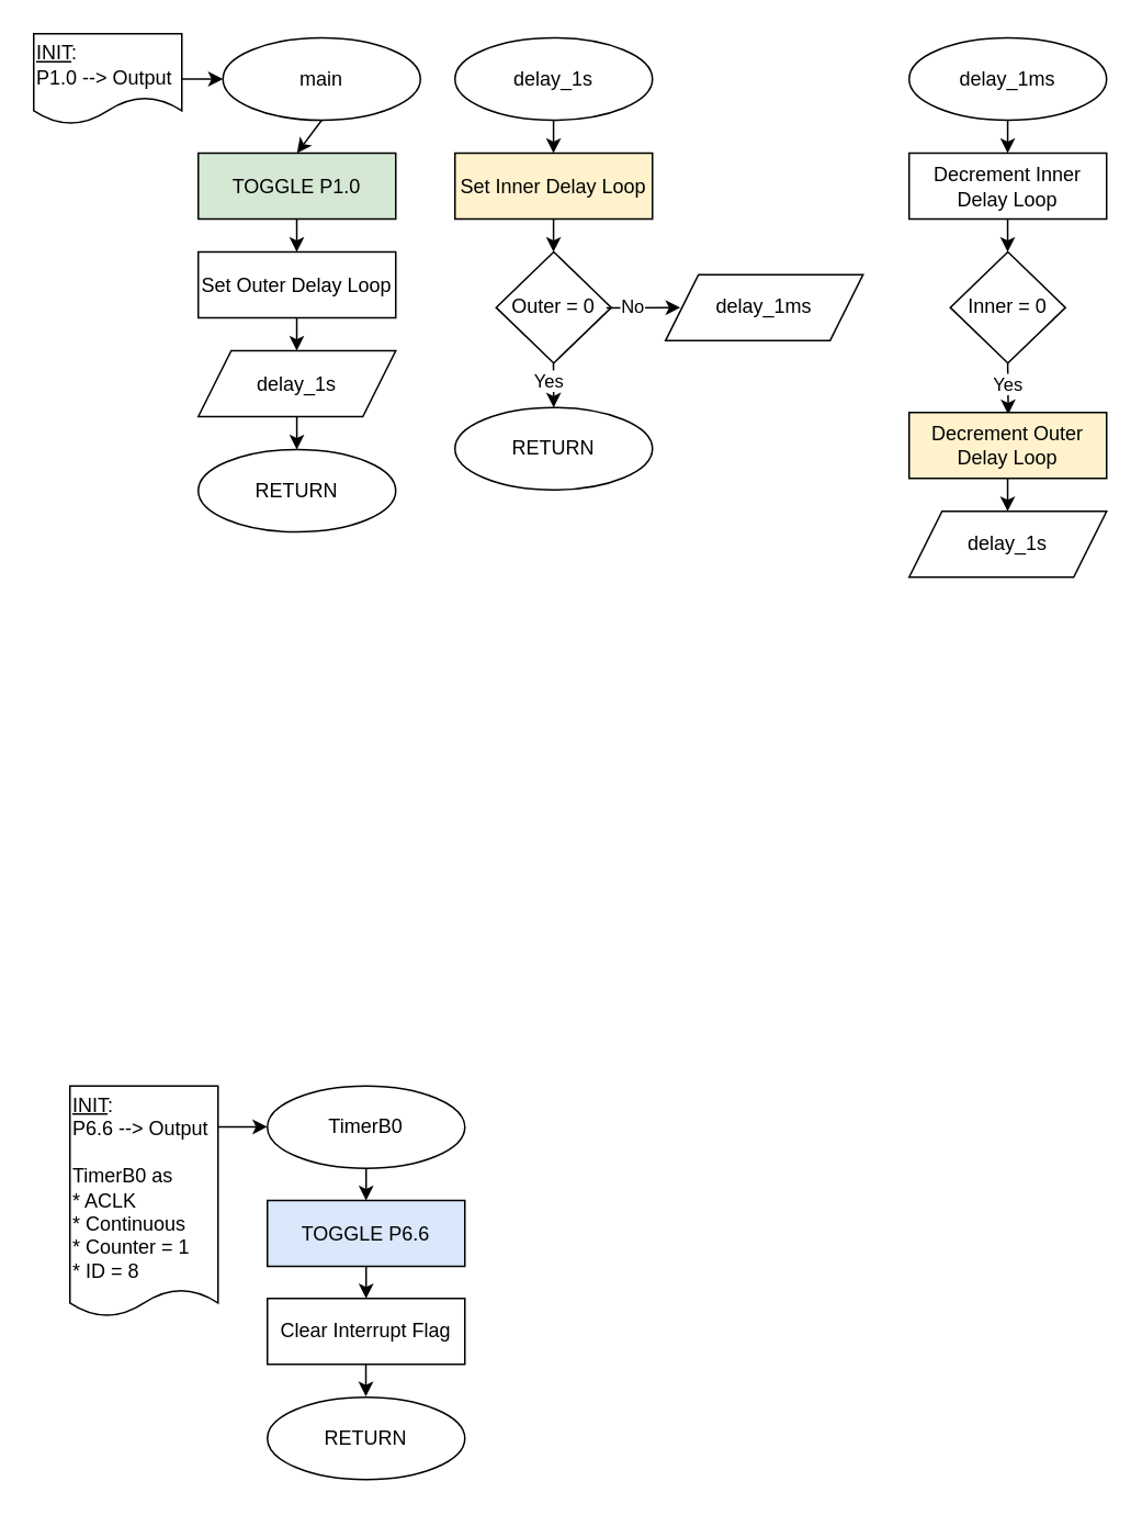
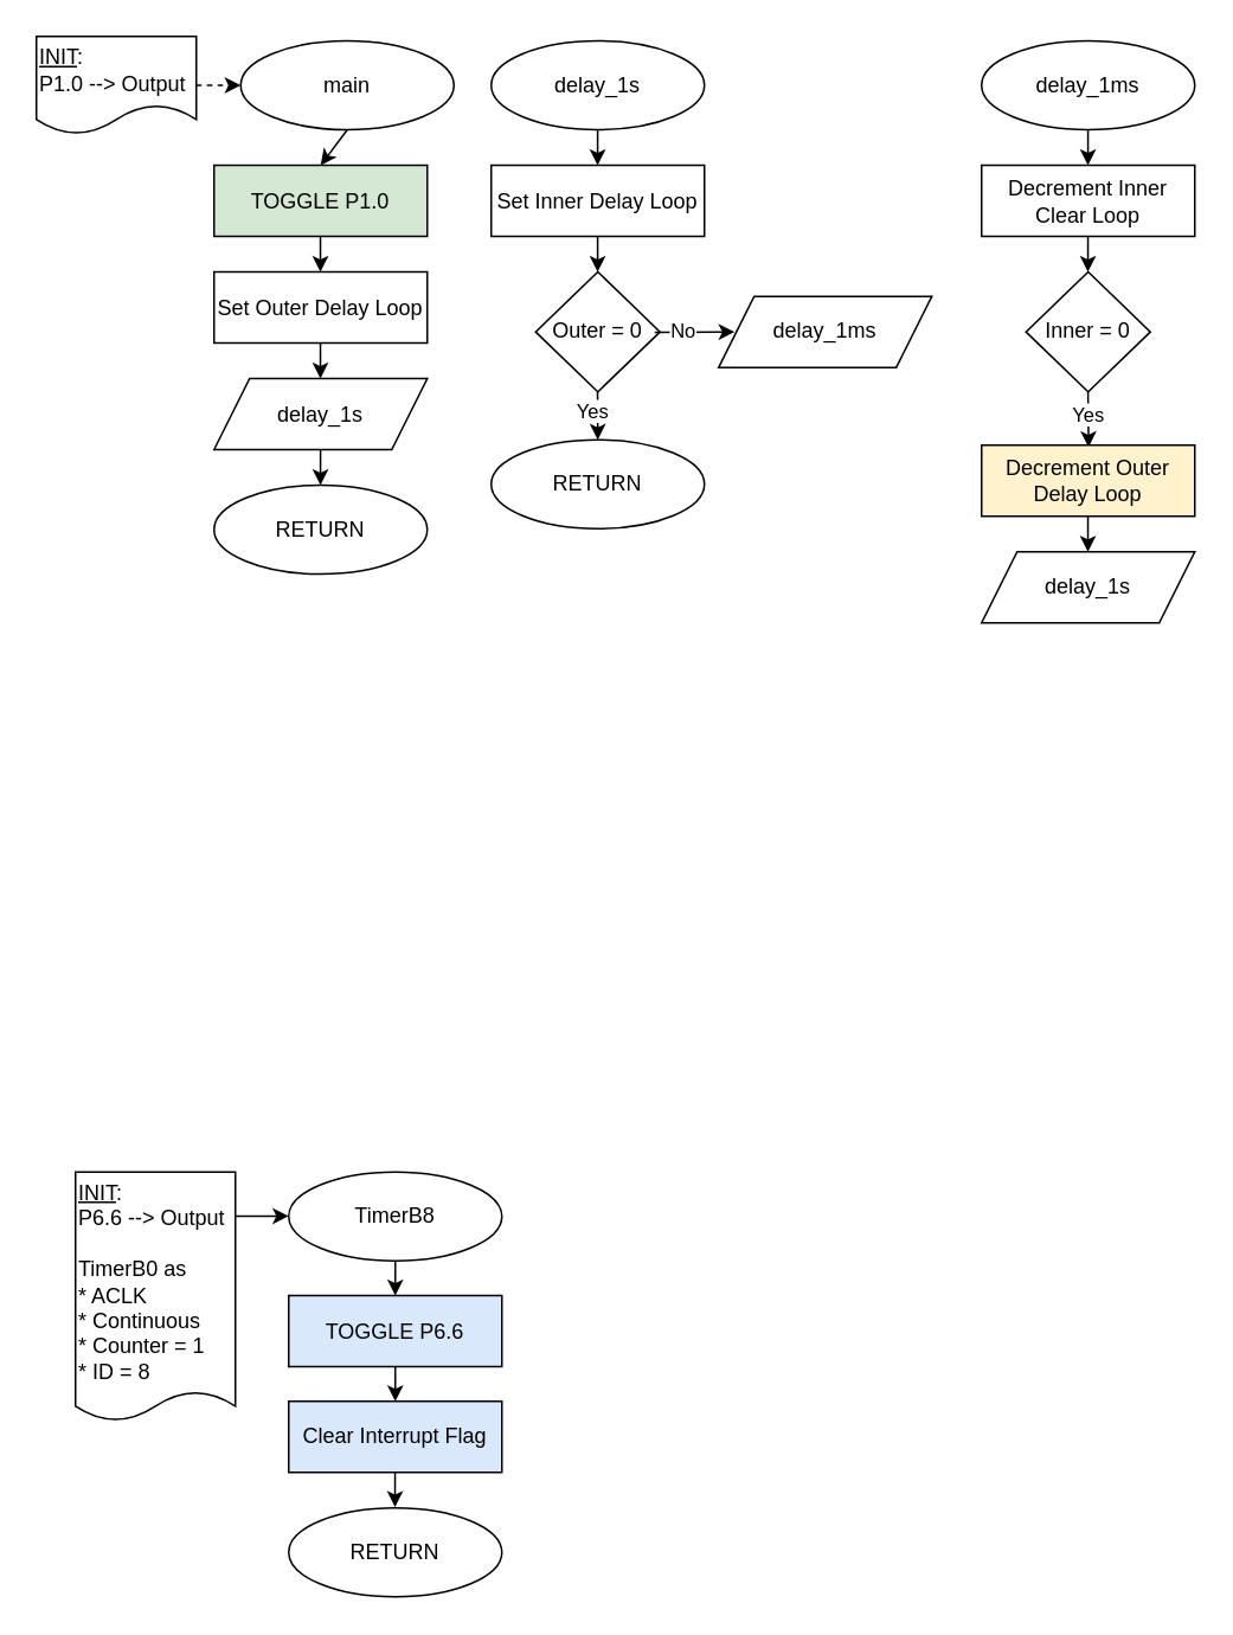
  <mxCell id="0" />
  <mxCell id="1" parent="0" />
  <mxCell id="2" value="&lt;u&gt;INIT&lt;/u&gt;:&lt;div&gt;P1.0 --&amp;gt; Output&amp;nbsp;&lt;/div&gt;" style="shape=document;whiteSpace=wrap;html=1;boundedLbl=1;align=left;" parent="1" vertex="1"><mxGeometry x="20" y="20" width="90" height="55" as="geometry" /></mxCell>
  <mxCell id="3" value="main" style="ellipse;whiteSpace=wrap;html=1;" parent="1" vertex="1"><mxGeometry x="135" y="22.5" width="120" height="50" as="geometry" /></mxCell>
- <mxCell id="4" value="" style="endArrow=classic;html=1;rounded=0;exitX=1;exitY=0.5;exitDx=0;exitDy=0;entryX=0;entryY=0.5;entryDx=0;entryDy=0;" parent="1" source="2" target="3" edge="1"><mxGeometry width="50" height="50" relative="1" as="geometry"><mxPoint x="110" y="312.5" as="sourcePoint" /><mxPoint x="110" y="62.5" as="targetPoint" /><Array as="points" /></mxGeometry></mxCell>
+ <mxCell id="4" value="" style="endArrow=classic;html=1;rounded=0;exitX=1;exitY=0.5;exitDx=0;exitDy=0;entryX=0;entryY=0.5;entryDx=0;entryDy=0;dashed=1;" parent="1" source="2" target="3" edge="1"><mxGeometry width="50" height="50" relative="1" as="geometry"><mxPoint x="110" y="312.5" as="sourcePoint" /><mxPoint x="110" y="62.5" as="targetPoint" /><Array as="points" /></mxGeometry></mxCell>
  <mxCell id="5" value="TOGGLE P1.0" style="rounded=0;whiteSpace=wrap;html=1;fillColor=#d5e8d4;" parent="1" vertex="1"><mxGeometry x="120" y="92.5" width="120" height="40" as="geometry" /></mxCell>
  <mxCell id="6" value="Set Outer Delay Loop" style="rounded=0;whiteSpace=wrap;html=1;" parent="1" vertex="1"><mxGeometry x="120" y="152.5" width="120" height="40" as="geometry" /></mxCell>
  <mxCell id="7" value="RETURN" style="ellipse;whiteSpace=wrap;html=1;" parent="1" vertex="1"><mxGeometry x="120" y="272.5" width="120" height="50" as="geometry" /></mxCell>
  <mxCell id="8" value="" style="endArrow=classic;html=1;rounded=0;exitX=0.5;exitY=1;exitDx=0;exitDy=0;" parent="1" source="3" edge="1"><mxGeometry width="50" height="50" relative="1" as="geometry"><mxPoint x="120" y="222.5" as="sourcePoint" /><mxPoint x="180" y="92.5" as="targetPoint" /></mxGeometry></mxCell>
  <mxCell id="9" value="" style="endArrow=classic;html=1;rounded=0;exitX=0.5;exitY=1;exitDx=0;exitDy=0;" parent="1" edge="1"><mxGeometry width="50" height="50" relative="1" as="geometry"><mxPoint x="179.85" y="132.5" as="sourcePoint" /><mxPoint x="179.85" y="152.5" as="targetPoint" /></mxGeometry></mxCell>
  <mxCell id="10" value="" style="endArrow=classic;html=1;rounded=0;exitX=0.5;exitY=1;exitDx=0;exitDy=0;" parent="1" edge="1"><mxGeometry width="50" height="50" relative="1" as="geometry"><mxPoint x="179.85" y="192.5" as="sourcePoint" /><mxPoint x="179.85" y="212.5" as="targetPoint" /></mxGeometry></mxCell>
  <mxCell id="11" value="" style="endArrow=classic;html=1;rounded=0;exitX=0.5;exitY=1;exitDx=0;exitDy=0;" parent="1" edge="1"><mxGeometry width="50" height="50" relative="1" as="geometry"><mxPoint x="179.89" y="252.5" as="sourcePoint" /><mxPoint x="179.89" y="272.5" as="targetPoint" /></mxGeometry></mxCell>
  <mxCell id="12" value="delay_1s" style="ellipse;whiteSpace=wrap;html=1;" parent="1" vertex="1"><mxGeometry x="276" y="22.5" width="120" height="50" as="geometry" /></mxCell>
- <mxCell id="13" value="Set Inner Delay Loop" style="rounded=0;whiteSpace=wrap;html=1;fillColor=#fff2cc;" parent="1" vertex="1"><mxGeometry x="276" y="92.5" width="120" height="40" as="geometry" /></mxCell>
+ <mxCell id="13" value="Set Inner Delay Loop" style="rounded=0;whiteSpace=wrap;html=1;" parent="1" vertex="1"><mxGeometry x="276" y="92.5" width="120" height="40" as="geometry" /></mxCell>
  <mxCell id="14" value="&lt;u&gt;INIT&lt;/u&gt;:&lt;div&gt;P6.6 --&amp;gt; Output&lt;/div&gt;&lt;div&gt;&lt;br&gt;&lt;/div&gt;&lt;div&gt;TimerB0 as&lt;/div&gt;&lt;div&gt;* ACLK&lt;/div&gt;&lt;div&gt;* Continuous&lt;/div&gt;&lt;div&gt;* Counter = 1&lt;/div&gt;&lt;div&gt;* ID = 8&lt;/div&gt;" style="shape=document;whiteSpace=wrap;html=1;boundedLbl=1;align=left;size=0.118;" parent="1" vertex="1"><mxGeometry x="42" y="659" width="90" height="140" as="geometry" /></mxCell>
- <mxCell id="15" value="TimerB0" style="ellipse;whiteSpace=wrap;html=1;" parent="1" vertex="1"><mxGeometry x="162" y="659" width="120" height="50" as="geometry" /></mxCell>
+ <mxCell id="15" value="TimerB8" style="ellipse;whiteSpace=wrap;html=1;" parent="1" vertex="1"><mxGeometry x="162" y="659" width="120" height="50" as="geometry" /></mxCell>
  <mxCell id="16" value="" style="endArrow=classic;html=1;rounded=0;exitX=0.5;exitY=1;exitDx=0;exitDy=0;" parent="1" edge="1"><mxGeometry width="50" height="50" relative="1" as="geometry"><mxPoint x="335.89" y="72.5" as="sourcePoint" /><mxPoint x="335.89" y="92.5" as="targetPoint" /></mxGeometry></mxCell>
  <mxCell id="17" value="delay_1s" style="shape=parallelogram;perimeter=parallelogramPerimeter;whiteSpace=wrap;html=1;fixedSize=1;" parent="1" vertex="1"><mxGeometry x="120" y="212.5" width="120" height="40" as="geometry" /></mxCell>
  <mxCell id="18" value="delay_1ms" style="ellipse;whiteSpace=wrap;html=1;" parent="1" vertex="1"><mxGeometry x="552" y="22.5" width="120" height="50" as="geometry" /></mxCell>
  <mxCell id="19" value="" style="endArrow=classic;html=1;rounded=0;exitX=0.5;exitY=1;exitDx=0;exitDy=0;" parent="1" edge="1"><mxGeometry width="50" height="50" relative="1" as="geometry"><mxPoint x="611.89" y="72.5" as="sourcePoint" /><mxPoint x="611.89" y="92.5" as="targetPoint" /></mxGeometry></mxCell>
- <mxCell id="20" value="Decrement Inner Delay Loop" style="rounded=0;whiteSpace=wrap;html=1;" parent="1" vertex="1"><mxGeometry x="552" y="92.5" width="120" height="40" as="geometry" /></mxCell>
+ <mxCell id="20" value="Decrement Inner Clear Loop" style="rounded=0;whiteSpace=wrap;html=1;" parent="1" vertex="1"><mxGeometry x="552" y="92.5" width="120" height="40" as="geometry" /></mxCell>
  <mxCell id="21" value="" style="endArrow=classic;html=1;rounded=0;exitX=0.5;exitY=1;exitDx=0;exitDy=0;" parent="1" edge="1"><mxGeometry width="50" height="50" relative="1" as="geometry"><mxPoint x="611.87" y="132.5" as="sourcePoint" /><mxPoint x="611.87" y="152.5" as="targetPoint" /></mxGeometry></mxCell>
  <mxCell id="22" value="Inner = 0" style="rhombus;whiteSpace=wrap;html=1;" parent="1" vertex="1"><mxGeometry x="577" y="152.5" width="70" height="67.5" as="geometry" /></mxCell>
  <mxCell id="23" value="" style="endArrow=classic;html=1;rounded=0;exitX=0.5;exitY=1;exitDx=0;exitDy=0;entryX=0.502;entryY=0.029;entryDx=0;entryDy=0;entryPerimeter=0;" parent="1" target="25" edge="1"><mxGeometry width="50" height="50" relative="1" as="geometry"><mxPoint x="611.89" y="220" as="sourcePoint" /><mxPoint x="611.89" y="240" as="targetPoint" /></mxGeometry></mxCell>
  <mxCell id="24" value="Yes" style="edgeLabel;html=1;align=center;verticalAlign=middle;resizable=0;points=[];" parent="23" vertex="1" connectable="0"><mxGeometry x="-0.255" y="-1" relative="1" as="geometry"><mxPoint as="offset" /></mxGeometry></mxCell>
  <mxCell id="25" value="Decrement Outer Delay Loop" style="rounded=0;whiteSpace=wrap;html=1;fillColor=#fff2cc;" parent="1" vertex="1"><mxGeometry x="552" y="250" width="120" height="40" as="geometry" /></mxCell>
  <mxCell id="26" value="" style="endArrow=classic;html=1;rounded=0;exitX=0.5;exitY=1;exitDx=0;exitDy=0;" parent="1" edge="1"><mxGeometry width="50" height="50" relative="1" as="geometry"><mxPoint x="611.86" y="290" as="sourcePoint" /><mxPoint x="611.86" y="310" as="targetPoint" /></mxGeometry></mxCell>
  <mxCell id="27" value="delay_1s" style="shape=parallelogram;perimeter=parallelogramPerimeter;whiteSpace=wrap;html=1;fixedSize=1;" parent="1" vertex="1"><mxGeometry x="552" y="310" width="120" height="40" as="geometry" /></mxCell>
  <mxCell id="28" value="" style="endArrow=classic;html=1;rounded=0;exitX=1;exitY=0.5;exitDx=0;exitDy=0;entryX=0;entryY=0.5;entryDx=0;entryDy=0;" parent="1" edge="1"><mxGeometry width="50" height="50" relative="1" as="geometry"><mxPoint x="132" y="683.8" as="sourcePoint" /><mxPoint x="162" y="683.8" as="targetPoint" /><Array as="points" /></mxGeometry></mxCell>
  <mxCell id="29" value="TOGGLE P6.6" style="rounded=0;whiteSpace=wrap;html=1;fillColor=#dae8fc;" parent="1" vertex="1"><mxGeometry x="162" y="728.5" width="120" height="40" as="geometry" /></mxCell>
  <mxCell id="30" value="" style="endArrow=classic;html=1;rounded=0;exitX=0.5;exitY=1;exitDx=0;exitDy=0;" parent="1" edge="1"><mxGeometry width="50" height="50" relative="1" as="geometry"><mxPoint x="222" y="709" as="sourcePoint" /><mxPoint x="222" y="728.5" as="targetPoint" /></mxGeometry></mxCell>
- <mxCell id="31" value="Clear Interrupt Flag" style="rounded=0;whiteSpace=wrap;html=1;" parent="1" vertex="1"><mxGeometry x="162" y="788" width="120" height="40" as="geometry" /></mxCell>
+ <mxCell id="31" value="Clear Interrupt Flag" style="rounded=0;whiteSpace=wrap;html=1;fillColor=#dae8fc;" parent="1" vertex="1"><mxGeometry x="162" y="788" width="120" height="40" as="geometry" /></mxCell>
  <mxCell id="32" value="" style="endArrow=classic;html=1;rounded=0;exitX=0.5;exitY=1;exitDx=0;exitDy=0;" parent="1" edge="1"><mxGeometry width="50" height="50" relative="1" as="geometry"><mxPoint x="222" y="768.5" as="sourcePoint" /><mxPoint x="222" y="788" as="targetPoint" /></mxGeometry></mxCell>
  <mxCell id="33" value="" style="endArrow=classic;html=1;rounded=0;exitX=0.5;exitY=1;exitDx=0;exitDy=0;" parent="1" edge="1"><mxGeometry width="50" height="50" relative="1" as="geometry"><mxPoint x="221.86" y="828" as="sourcePoint" /><mxPoint x="221.86" y="847.5" as="targetPoint" /></mxGeometry></mxCell>
  <mxCell id="34" value="RETURN" style="ellipse;whiteSpace=wrap;html=1;" parent="1" vertex="1"><mxGeometry x="162" y="848" width="120" height="50" as="geometry" /></mxCell>
  <mxCell id="35" value="" style="endArrow=classic;html=1;rounded=0;exitX=0.5;exitY=1;exitDx=0;exitDy=0;" edge="1" parent="1"><mxGeometry width="50" height="50" relative="1" as="geometry"><mxPoint x="335.89" y="132.5" as="sourcePoint" /><mxPoint x="335.89" y="152.5" as="targetPoint" /></mxGeometry></mxCell>
  <mxCell id="36" value="Outer = 0" style="rhombus;whiteSpace=wrap;html=1;" vertex="1" parent="1"><mxGeometry x="301" y="152.5" width="70" height="67.5" as="geometry" /></mxCell>
  <mxCell id="37" value="RETURN" style="ellipse;whiteSpace=wrap;html=1;" vertex="1" parent="1"><mxGeometry x="276" y="247" width="120" height="50" as="geometry" /></mxCell>
  <mxCell id="38" value="" style="endArrow=classic;html=1;rounded=0;exitX=0.5;exitY=1;exitDx=0;exitDy=0;entryX=0.5;entryY=0;entryDx=0;entryDy=0;" edge="1" parent="1" target="37"><mxGeometry width="50" height="50" relative="1" as="geometry"><mxPoint x="335.84" y="220" as="sourcePoint" /><mxPoint x="335.84" y="240" as="targetPoint" /></mxGeometry></mxCell>
  <mxCell id="39" value="Yes" style="edgeLabel;html=1;align=center;verticalAlign=middle;resizable=0;points=[];" vertex="1" connectable="0" parent="38"><mxGeometry x="-0.24" y="-3" relative="1" as="geometry"><mxPoint as="offset" /></mxGeometry></mxCell>
  <mxCell id="40" value="delay_1ms" style="shape=parallelogram;perimeter=parallelogramPerimeter;whiteSpace=wrap;html=1;fixedSize=1;" vertex="1" parent="1"><mxGeometry x="404" y="166.25" width="120" height="40" as="geometry" /></mxCell>
  <mxCell id="41" value="" style="endArrow=classic;html=1;rounded=0;exitX=1;exitY=0.5;exitDx=0;exitDy=0;entryX=0;entryY=0.5;entryDx=0;entryDy=0;" edge="1" parent="1"><mxGeometry width="50" height="50" relative="1" as="geometry"><mxPoint x="368" y="186.5" as="sourcePoint" /><mxPoint x="413" y="186.25" as="targetPoint" /></mxGeometry></mxCell>
  <mxCell id="42" value="No" style="edgeLabel;html=1;align=center;verticalAlign=middle;resizable=0;points=[];" vertex="1" connectable="0" parent="41"><mxGeometry x="-0.28" y="1" relative="1" as="geometry"><mxPoint as="offset" /></mxGeometry></mxCell>
